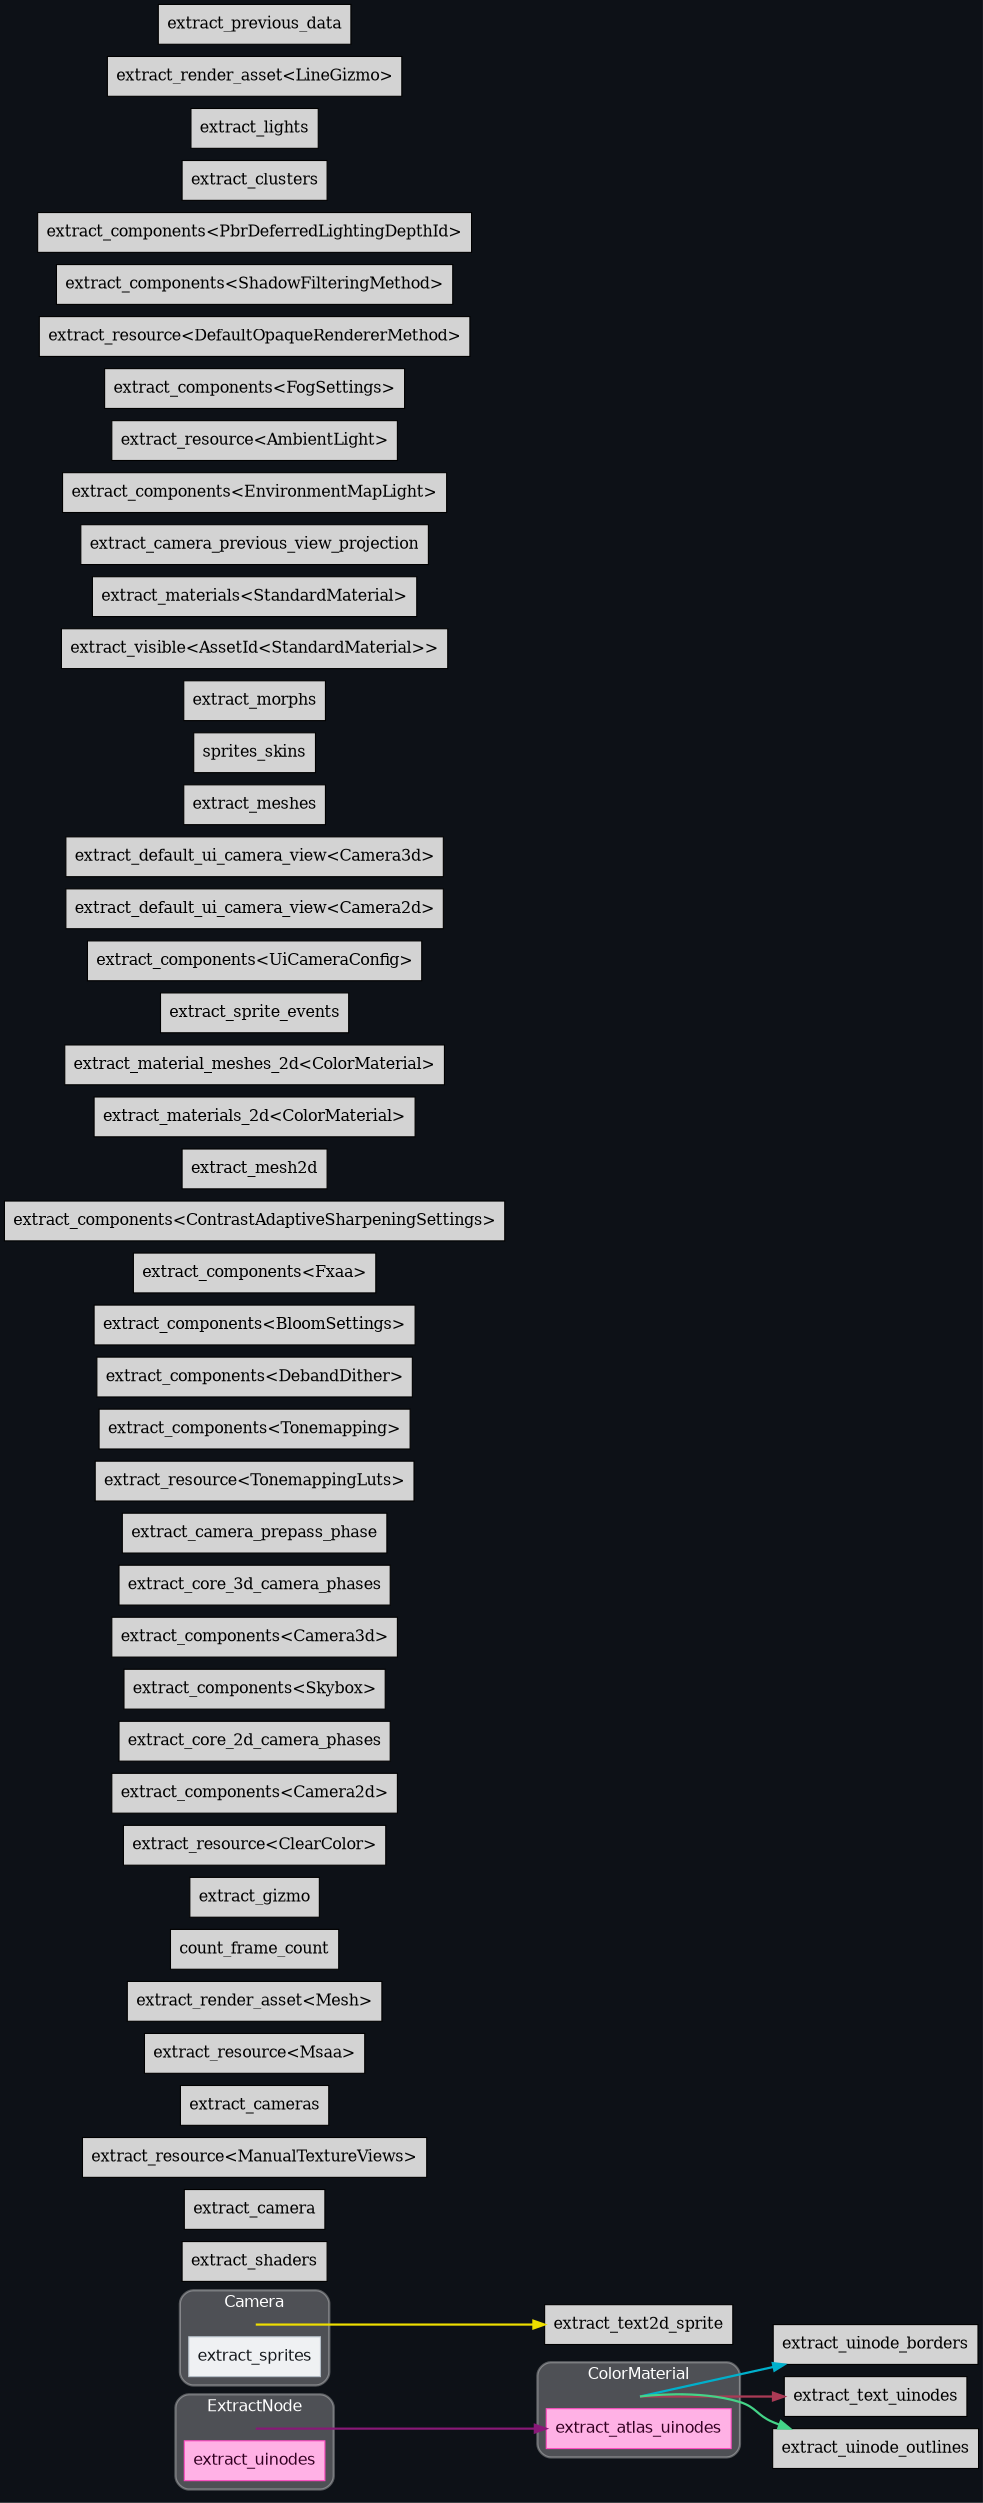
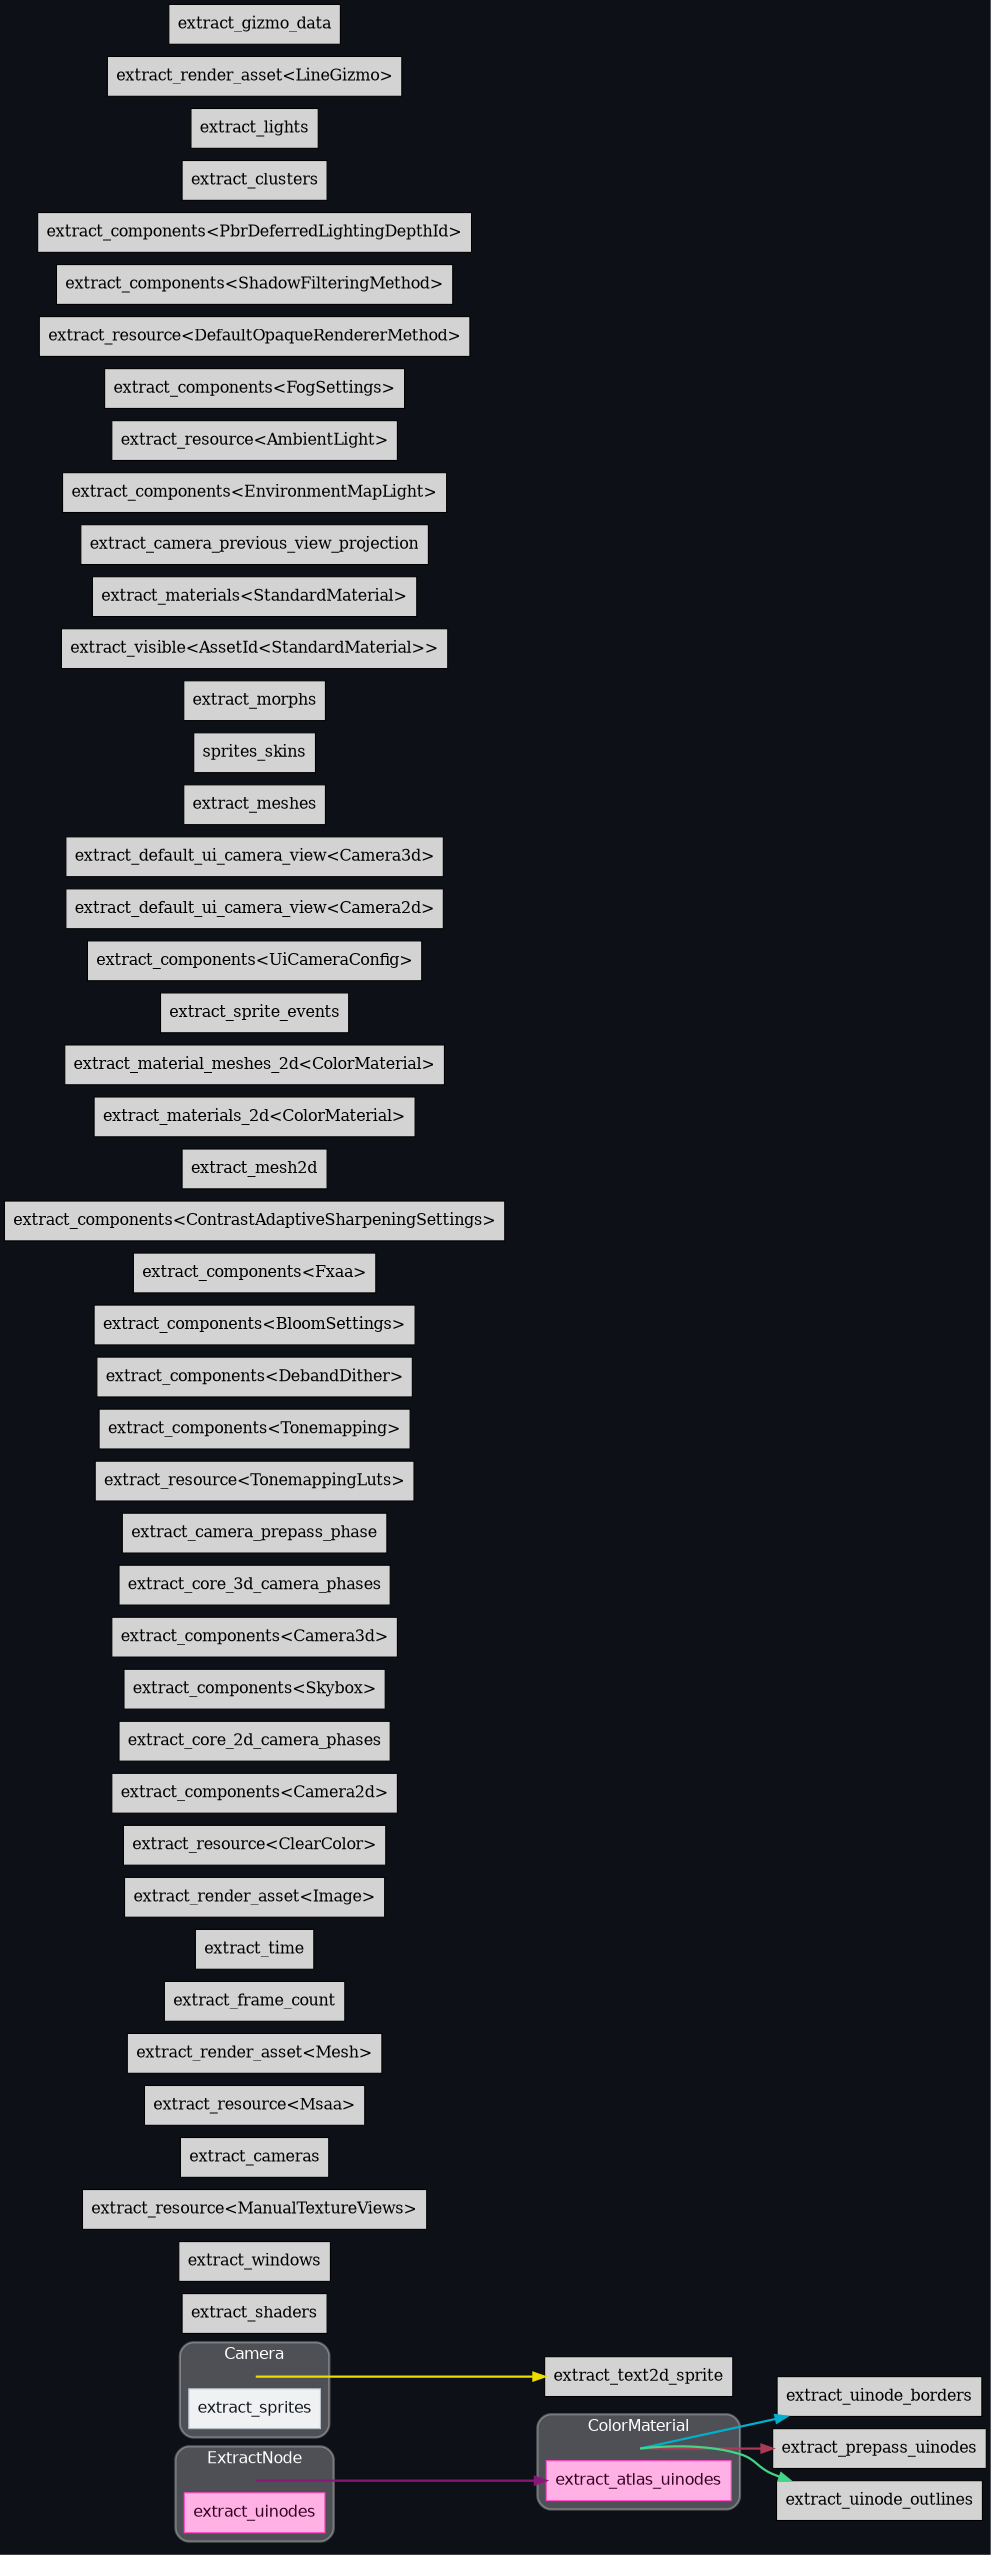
  digraph {
    bgcolor="#0d1117"
    compound=true
    fontname=Helvetica
    nodesep=0.15
    rankdir=LR
    splines=spline
    node [shape=box style=filled]
    edge [penwidth=2]
    "set_marker_node_Set(33)" [height=0 shape=point style=invis]
    n2 [color="#ff4bc2" fillcolor="#ffb1e5" fontcolor="#320021" fontname=Helvetica label=extract_uinodes penwidth=1]
    "set_marker_node_Set(26)" [height=0 shape=point style=invis]
    n4 [color="#b4bec7" fillcolor="#eff1f3" fontcolor="#15191d" fontname=Helvetica label=extract_sprites penwidth=1]
    "set_marker_node_Set(35)" [height=0 shape=point style=invis]
    n6 [color="#ff4bc2" fillcolor="#ffb1e5" fontcolor="#320021" fontname=Helvetica label=extract_atlas_uinodes penwidth=1]
    n7 [label=extract_text2d_sprite]
    n8 [label=extract_uinode_borders]
-   n9 [label=extract_text_uinodes]
+   n9 [label=extract_prepass_uinodes]
    n10 [label=extract_uinode_outlines]
    n11 [label=extract_shaders]
-   n12 [label=extract_camera]
+   n12 [label=extract_windows]
    n13 [label="extract_resource<ManualTextureViews>"]
    n14 [label=extract_cameras]
    n15 [label="extract_resource<Msaa>"]
    n16 [label="extract_render_asset<Mesh>"]
-   n17 [label=count_frame_count]
-   n18 [label=extract_gizmo]
+   n17 [label=extract_frame_count]
+   n18 [label=extract_time]
+   n19 [label="extract_render_asset<Image>"]
    n20 [label="extract_resource<ClearColor>"]
    n21 [label="extract_components<Camera2d>"]
    n22 [label=extract_core_2d_camera_phases]
    n23 [label="extract_components<Skybox>"]
    n24 [label="extract_components<Camera3d>"]
    n25 [label=extract_core_3d_camera_phases]
    n26 [label=extract_camera_prepass_phase]
    n27 [label="extract_resource<TonemappingLuts>"]
    n28 [label="extract_components<Tonemapping>"]
    n29 [label="extract_components<DebandDither>"]
    n30 [label="extract_components<BloomSettings>"]
    n31 [label="extract_components<Fxaa>"]
    n32 [label="extract_components<ContrastAdaptiveSharpeningSettings>"]
    n33 [label=extract_mesh2d]
    n34 [label="extract_materials_2d<ColorMaterial>"]
    n35 [label="extract_material_meshes_2d<ColorMaterial>"]
    n36 [label=extract_sprite_events]
    n37 [label="extract_components<UiCameraConfig>"]
    n38 [label="extract_default_ui_camera_view<Camera2d>"]
    n39 [label="extract_default_ui_camera_view<Camera3d>"]
    n40 [label=extract_meshes]
    n41 [label=sprites_skins]
    n42 [label=extract_morphs]
    n43 [label="extract_visible<AssetId<StandardMaterial>>"]
    n44 [label="extract_materials<StandardMaterial>"]
    n45 [label=extract_camera_previous_view_projection]
    n46 [label="extract_components<EnvironmentMapLight>"]
    n47 [label="extract_resource<AmbientLight>"]
    n48 [label="extract_components<FogSettings>"]
    n49 [label="extract_resource<DefaultOpaqueRendererMethod>"]
    n50 [label="extract_components<ShadowFilteringMethod>"]
    n51 [label="extract_components<PbrDeferredLightingDepthId>"]
    n52 [label=extract_clusters]
    n53 [label=extract_lights]
    n54 [label="extract_render_asset<LineGizmo>"]
-   n55 [label=extract_previous_data]
+   n55 [label=extract_gizmo_data]
    subgraph cluster_1 {
      color="#ffffff50"
      fillcolor="#ffffff44"
      fontcolor="#ffffff"
      label=ExtractNode
      penwidth=2
      style="rounded,filled"
      "set_marker_node_Set(33)"
      n2
    }
    subgraph cluster_2 {
      color="#ffffff50"
      fillcolor="#ffffff44"
      fontcolor="#ffffff"
      label=Camera
      penwidth=2
      style="rounded,filled"
      "set_marker_node_Set(26)"
      n4
    }
    subgraph cluster_3 {
      color="#ffffff50"
      fillcolor="#ffffff44"
      fontcolor="#ffffff"
      label=ColorMaterial
      penwidth=2
      style="rounded,filled"
      "set_marker_node_Set(35)"
      n6
    }
    "set_marker_node_Set(33)" -> n6 [color="#881877"]
    "set_marker_node_Set(26)" -> n7 [color="#eede00"]
    "set_marker_node_Set(35)" -> n8 [color="#00b0cc"]
    "set_marker_node_Set(35)" -> n9 [color="#aa3a55"]
    "set_marker_node_Set(35)" -> n10 [color="#44d488"]
  }
